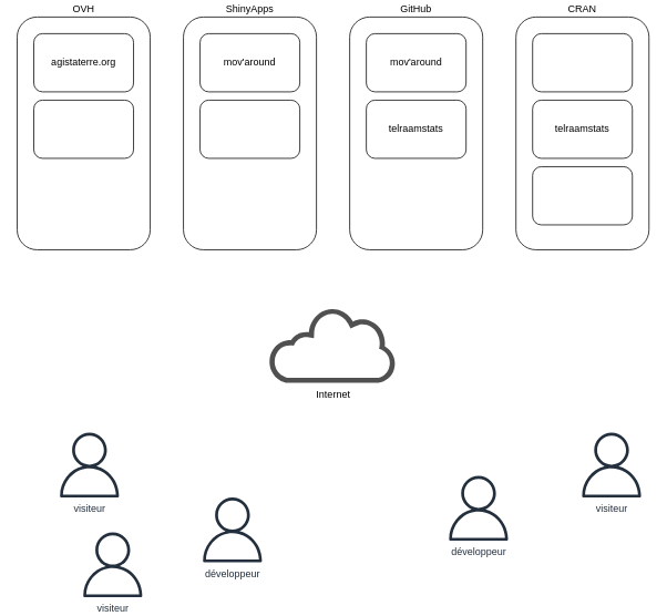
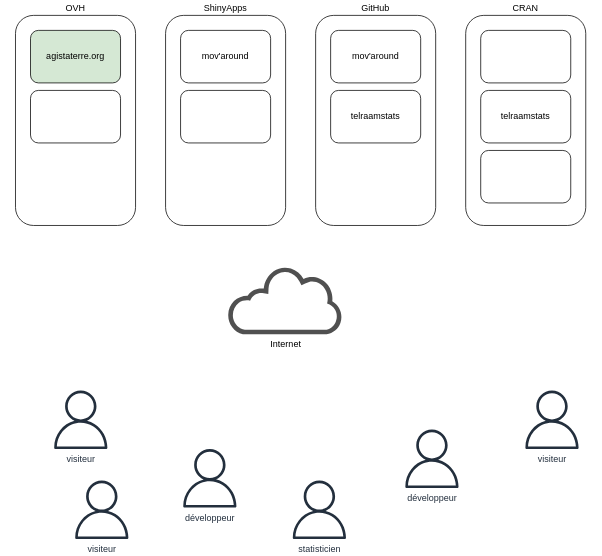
  <mxCell id="0" />
  <mxCell id="1" parent="0" />
  <mxCell id="2" value="CRAN" style="rounded=1;whiteSpace=wrap;html=1;labelPosition=center;verticalLabelPosition=top;align=center;verticalAlign=bottom;" vertex="1" parent="1"><mxGeometry x="620" y="20" width="160" height="280" as="geometry" /></mxCell>
- <mxCell id="3" value="Internet" style="sketch=0;pointerEvents=1;shadow=0;dashed=0;html=1;strokeColor=none;fillColor=#505050;labelPosition=center;verticalLabelPosition=bottom;outlineConnect=0;verticalAlign=top;align=center;shape=mxgraph.office.clouds.cloud;" vertex="1" parent="1"><mxGeometry x="323" y="370" width="153.82" height="90" as="geometry" /></mxCell>
+ <mxCell id="3" value="Internet" style="sketch=0;pointerEvents=1;shadow=0;dashed=0;html=1;strokeColor=none;fillColor=#505050;labelPosition=center;verticalLabelPosition=bottom;outlineConnect=0;verticalAlign=top;align=center;shape=mxgraph.office.clouds.cloud;" vertex="1" parent="1"><mxGeometry x="303" y="355" width="153.82" height="90" as="geometry" /></mxCell>
  <mxCell id="4" value="" style="rounded=1;whiteSpace=wrap;html=1;" vertex="1" parent="1"><mxGeometry x="640" y="40" width="120" height="70" as="geometry" /></mxCell>
  <mxCell id="5" value="telraamstats" style="rounded=1;whiteSpace=wrap;html=1;" vertex="1" parent="1"><mxGeometry x="640" y="120" width="120" height="70" as="geometry" /></mxCell>
  <mxCell id="6" value="GitHub" style="rounded=1;whiteSpace=wrap;html=1;labelPosition=center;verticalLabelPosition=top;align=center;verticalAlign=bottom;" vertex="1" parent="1"><mxGeometry x="420" y="20" width="160" height="280" as="geometry" /></mxCell>
  <mxCell id="7" value="mov'around" style="rounded=1;whiteSpace=wrap;html=1;" vertex="1" parent="1"><mxGeometry x="440" y="40" width="120" height="70" as="geometry" /></mxCell>
  <mxCell id="8" value="telraamstats" style="rounded=1;whiteSpace=wrap;html=1;" vertex="1" parent="1"><mxGeometry x="440" y="120" width="120" height="70" as="geometry" /></mxCell>
  <mxCell id="9" value="ShinyApps" style="rounded=1;whiteSpace=wrap;html=1;labelPosition=center;verticalLabelPosition=top;align=center;verticalAlign=bottom;" vertex="1" parent="1"><mxGeometry x="220" y="20" width="160" height="280" as="geometry" /></mxCell>
  <mxCell id="10" value="mov'around" style="rounded=1;whiteSpace=wrap;html=1;" vertex="1" parent="1"><mxGeometry x="240" y="40" width="120" height="70" as="geometry" /></mxCell>
  <mxCell id="11" value="" style="rounded=1;whiteSpace=wrap;html=1;" vertex="1" parent="1"><mxGeometry x="240" y="120" width="120" height="70" as="geometry" /></mxCell>
  <mxCell id="12" value="" style="rounded=1;whiteSpace=wrap;html=1;" vertex="1" parent="1"><mxGeometry x="640" y="200" width="120" height="70" as="geometry" /></mxCell>
  <mxCell id="13" value="OVH" style="rounded=1;whiteSpace=wrap;html=1;labelPosition=center;verticalLabelPosition=top;align=center;verticalAlign=bottom;" vertex="1" parent="1"><mxGeometry x="20" y="20" width="160" height="280" as="geometry" /></mxCell>
- <mxCell id="14" value="agistaterre.org" style="rounded=1;whiteSpace=wrap;html=1;" vertex="1" parent="1"><mxGeometry x="40" y="40" width="120" height="70" as="geometry" /></mxCell>
+ <mxCell id="14" value="agistaterre.org" style="rounded=1;whiteSpace=wrap;html=1;fillColor=#d5e8d4;" vertex="1" parent="1"><mxGeometry x="40" y="40" width="120" height="70" as="geometry" /></mxCell>
  <mxCell id="15" value="" style="rounded=1;whiteSpace=wrap;html=1;" vertex="1" parent="1"><mxGeometry x="40" y="120" width="120" height="70" as="geometry" /></mxCell>
  <mxCell id="16" value="visiteur" style="sketch=0;outlineConnect=0;fontColor=#232F3E;gradientColor=none;fillColor=#232F3D;strokeColor=none;dashed=0;verticalLabelPosition=bottom;verticalAlign=top;align=center;html=1;fontSize=12;fontStyle=0;aspect=fixed;pointerEvents=1;shape=mxgraph.aws4.user;" vertex="1" parent="1"><mxGeometry x="68" y="520" width="78" height="78" as="geometry" /></mxCell>
  <mxCell id="17" value="développeur" style="sketch=0;outlineConnect=0;fontColor=#232F3E;gradientColor=none;fillColor=#232F3D;strokeColor=none;dashed=0;verticalLabelPosition=bottom;verticalAlign=top;align=center;html=1;fontSize=12;fontStyle=0;aspect=fixed;pointerEvents=1;shape=mxgraph.aws4.user;" vertex="1" parent="1"><mxGeometry x="240" y="598" width="78" height="78" as="geometry" /></mxCell>
  <mxCell id="18" value="visiteur" style="sketch=0;outlineConnect=0;fontColor=#232F3E;gradientColor=none;fillColor=#232F3D;strokeColor=none;dashed=0;verticalLabelPosition=bottom;verticalAlign=top;align=center;html=1;fontSize=12;fontStyle=0;aspect=fixed;pointerEvents=1;shape=mxgraph.aws4.user;" vertex="1" parent="1"><mxGeometry x="96" y="640" width="78" height="78" as="geometry" /></mxCell>
+ <mxCell id="19" value="statisticien" style="sketch=0;outlineConnect=0;fontColor=#232F3E;gradientColor=none;fillColor=#232F3D;strokeColor=none;dashed=0;verticalLabelPosition=bottom;verticalAlign=top;align=center;html=1;fontSize=12;fontStyle=0;aspect=fixed;pointerEvents=1;shape=mxgraph.aws4.user;" vertex="1" parent="1"><mxGeometry x="386" y="640" width="78" height="78" as="geometry" /></mxCell>
  <mxCell id="20" value="développeur" style="sketch=0;outlineConnect=0;fontColor=#232F3E;gradientColor=none;fillColor=#232F3D;strokeColor=none;dashed=0;verticalLabelPosition=bottom;verticalAlign=top;align=center;html=1;fontSize=12;fontStyle=0;aspect=fixed;pointerEvents=1;shape=mxgraph.aws4.user;" vertex="1" parent="1"><mxGeometry x="536" y="572" width="78" height="78" as="geometry" /></mxCell>
  <mxCell id="21" value="visiteur" style="sketch=0;outlineConnect=0;fontColor=#232F3E;gradientColor=none;fillColor=#232F3D;strokeColor=none;dashed=0;verticalLabelPosition=bottom;verticalAlign=top;align=center;html=1;fontSize=12;fontStyle=0;aspect=fixed;pointerEvents=1;shape=mxgraph.aws4.user;" vertex="1" parent="1"><mxGeometry x="696" y="520" width="78" height="78" as="geometry" /></mxCell>
